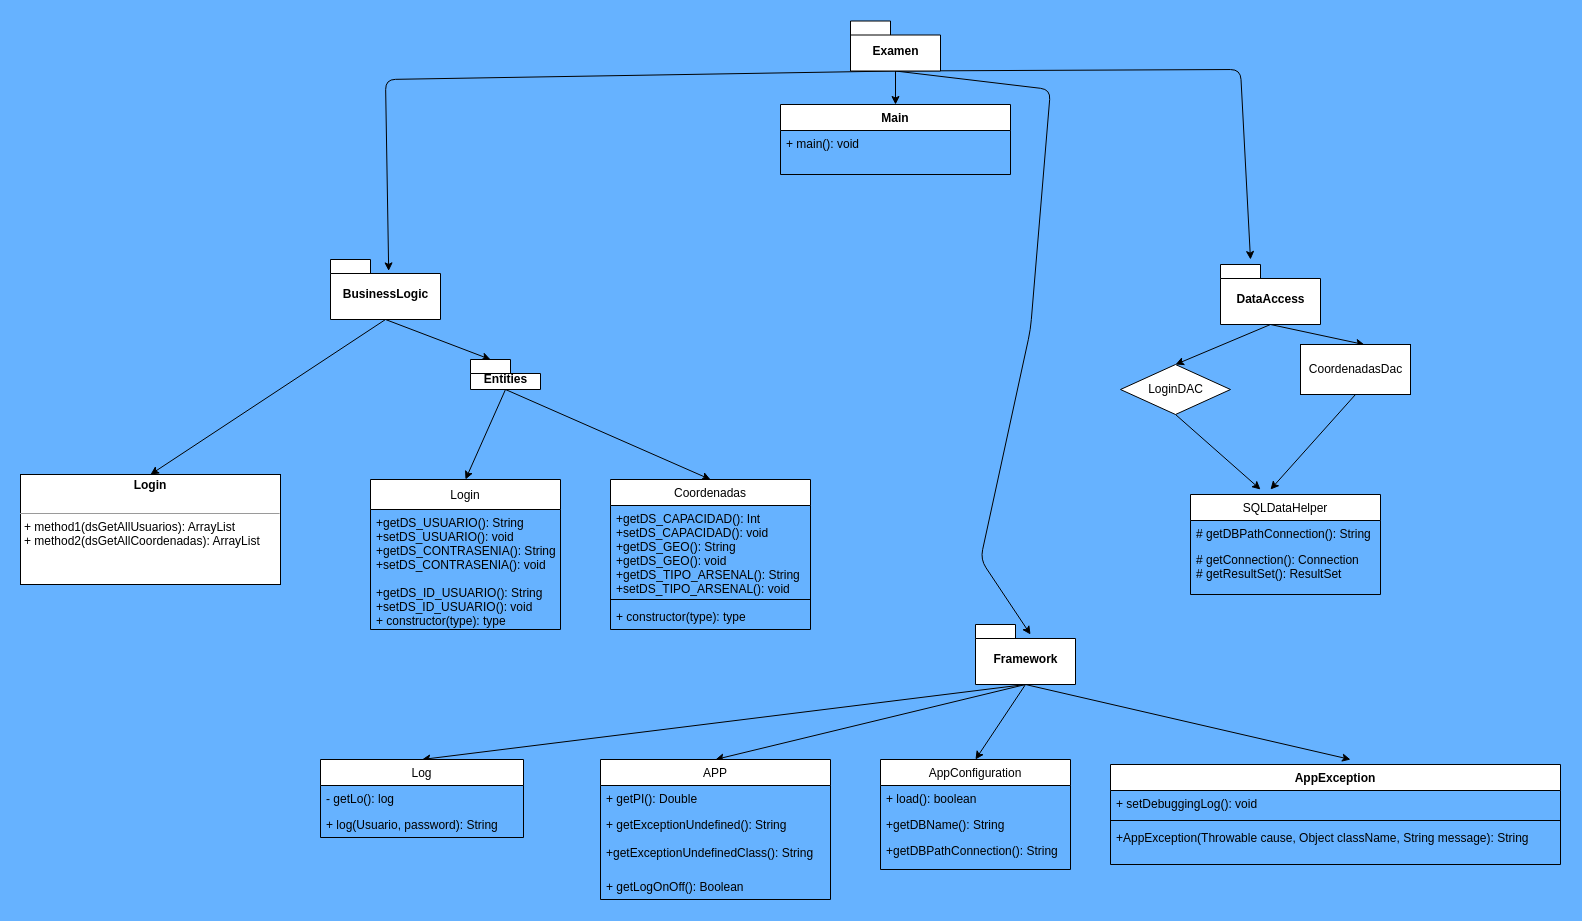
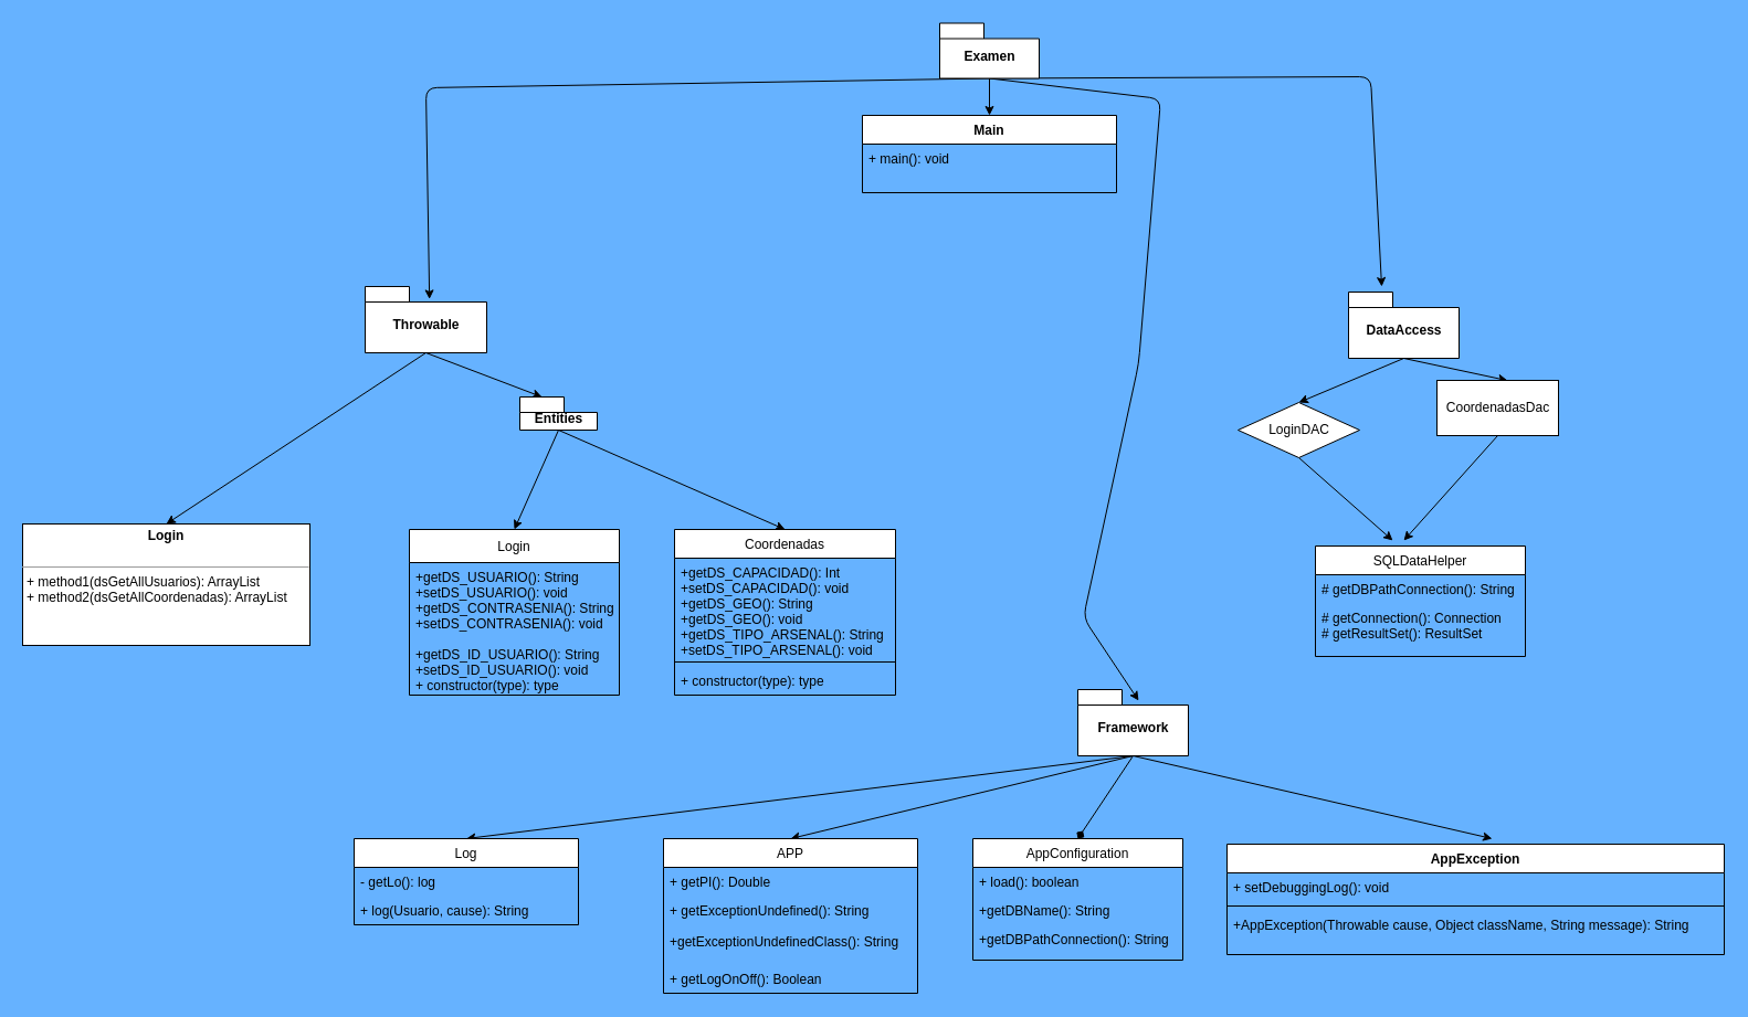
  <mxCell id="0" />
  <mxCell id="1" parent="0" />
  <mxCell id="2" style="edgeStyle=none;html=1;exitX=0.5;exitY=1;exitDx=0;exitDy=0;exitPerimeter=0;entryX=0.5;entryY=0;entryDx=0;entryDy=0;strokeColor=#000000;fontColor=#000000;" edge="1" parent="1" source="4" target="18"><mxGeometry relative="1" as="geometry" /></mxCell>
  <mxCell id="3" style="edgeStyle=none;html=1;exitX=0.5;exitY=1;exitDx=0;exitDy=0;exitPerimeter=0;entryX=0;entryY=0;entryDx=20;entryDy=0;entryPerimeter=0;strokeColor=#000000;fontColor=#000000;" edge="1" parent="1" source="4" target="7"><mxGeometry relative="1" as="geometry" /></mxCell>
- <mxCell id="4" value="BusinessLogic" style="shape=folder;fontStyle=1;spacingTop=10;tabWidth=40;tabHeight=14;tabPosition=left;html=1;" vertex="1" parent="1"><mxGeometry x="330" y="259" width="110" height="60" as="geometry" /></mxCell>
+ <mxCell id="4" value="Throwable" style="shape=folder;fontStyle=1;spacingTop=10;tabWidth=40;tabHeight=14;tabPosition=left;html=1;" vertex="1" parent="1"><mxGeometry x="330" y="259" width="110" height="60" as="geometry" /></mxCell>
  <mxCell id="5" style="edgeStyle=none;html=1;exitX=0.5;exitY=1;exitDx=0;exitDy=0;exitPerimeter=0;entryX=0.5;entryY=0;entryDx=0;entryDy=0;strokeColor=#000000;fontColor=#000000;" edge="1" parent="1" source="7" target="8"><mxGeometry relative="1" as="geometry" /></mxCell>
  <mxCell id="6" style="edgeStyle=none;html=1;exitX=0.5;exitY=1;exitDx=0;exitDy=0;exitPerimeter=0;entryX=0.5;entryY=0;entryDx=0;entryDy=0;strokeColor=#000000;fontColor=#000000;" edge="1" parent="1" source="7" target="11"><mxGeometry relative="1" as="geometry" /></mxCell>
  <mxCell id="7" value="Entities" style="shape=folder;fontStyle=1;spacingTop=10;tabWidth=40;tabHeight=14;tabPosition=left;html=1;" vertex="1" parent="1"><mxGeometry x="470" y="359" width="70" height="30" as="geometry" /></mxCell>
  <mxCell id="8" value="Login" style="swimlane;fontStyle=0;childLayout=stackLayout;horizontal=1;startSize=30;horizontalStack=0;resizeParent=1;resizeParentMax=0;resizeLast=0;collapsible=1;marginBottom=0;" vertex="1" parent="1"><mxGeometry x="370" y="479" width="190" height="150" as="geometry" /></mxCell>
  <mxCell id="9" value="+getDS_USUARIO(): String&#10;+setDS_USUARIO(): void&#10;+getDS_CONTRASENIA(): String&#10;+setDS_CONTRASENIA(): void" style="text;strokeColor=none;fillColor=none;align=left;verticalAlign=top;spacingLeft=4;spacingRight=4;overflow=hidden;rotatable=0;points=[[0,0.5],[1,0.5]];portConstraint=eastwest;fontColor=#000000;" vertex="1" parent="8"><mxGeometry y="30" width="190" height="70" as="geometry" /></mxCell>
  <mxCell id="10" value="+getDS_ID_USUARIO(): String&#10;+setDS_ID_USUARIO(): void&#10;+ constructor(type): type&#10;" style="text;strokeColor=none;fillColor=none;align=left;verticalAlign=top;spacingLeft=4;spacingRight=4;overflow=hidden;rotatable=0;points=[[0,0.5],[1,0.5]];portConstraint=eastwest;fontColor=#000000;" vertex="1" parent="8"><mxGeometry y="100" width="190" height="50" as="geometry" /></mxCell>
  <mxCell id="11" value="Coordenadas" style="swimlane;fontStyle=0;align=center;verticalAlign=top;childLayout=stackLayout;horizontal=1;startSize=26;horizontalStack=0;resizeParent=1;resizeParentMax=0;resizeLast=0;collapsible=1;marginBottom=0;" vertex="1" parent="1"><mxGeometry x="610" y="479" width="200" height="150" as="geometry" /></mxCell>
  <mxCell id="12" value="+getDS_CAPACIDAD(): Int&#10;+setDS_CAPACIDAD(): void&#10;+getDS_GEO(): String&#10;+getDS_GEO(): void&#10;+getDS_TIPO_ARSENAL(): String&#10;+setDS_TIPO_ARSENAL(): void &#10;" style="text;strokeColor=none;fillColor=none;align=left;verticalAlign=top;spacingLeft=4;spacingRight=4;overflow=hidden;rotatable=0;points=[[0,0.5],[1,0.5]];portConstraint=eastwest;fontColor=#000000;" vertex="1" parent="11"><mxGeometry y="26" width="200" height="90" as="geometry" /></mxCell>
  <mxCell id="13" value="" style="line;strokeWidth=1;fillColor=none;align=left;verticalAlign=middle;spacingTop=-1;spacingLeft=3;spacingRight=3;rotatable=0;labelPosition=right;points=[];portConstraint=eastwest;strokeColor=inherit;" vertex="1" parent="11"><mxGeometry y="116" width="200" height="8" as="geometry" /></mxCell>
  <mxCell id="14" value="+ constructor(type): type" style="text;strokeColor=none;fillColor=none;align=left;verticalAlign=top;spacingLeft=4;spacingRight=4;overflow=hidden;rotatable=0;points=[[0,0.5],[1,0.5]];portConstraint=eastwest;fontColor=#000000;" vertex="1" parent="11"><mxGeometry y="124" width="200" height="26" as="geometry" /></mxCell>
  <mxCell id="15" style="edgeStyle=none;html=1;exitX=0.5;exitY=1;exitDx=0;exitDy=0;exitPerimeter=0;entryX=0.5;entryY=0;entryDx=0;entryDy=0;strokeColor=#000000;fontColor=#000000;" edge="1" parent="1" source="17" target="22"><mxGeometry relative="1" as="geometry" /></mxCell>
  <mxCell id="16" style="edgeStyle=none;html=1;exitX=0.5;exitY=1;exitDx=0;exitDy=0;exitPerimeter=0;entryX=0.581;entryY=0.002;entryDx=0;entryDy=0;entryPerimeter=0;strokeColor=#000000;fontColor=#000000;" edge="1" parent="1" source="17" target="20"><mxGeometry relative="1" as="geometry" /></mxCell>
  <mxCell id="17" value="DataAccess" style="shape=folder;fontStyle=1;spacingTop=10;tabWidth=40;tabHeight=14;tabPosition=left;html=1;" vertex="1" parent="1"><mxGeometry x="1220" y="264" width="100" height="60" as="geometry" /></mxCell>
  <mxCell id="18" value="&lt;p style=&quot;margin:0px;margin-top:4px;text-align:center;&quot;&gt;&lt;b&gt;Login&lt;/b&gt;&lt;/p&gt;&lt;p style=&quot;margin:0px;margin-left:4px;&quot;&gt;&lt;br&gt;&lt;/p&gt;&lt;hr size=&quot;1&quot;&gt;&lt;p style=&quot;margin:0px;margin-left:4px;&quot;&gt;+ method1(dsGetAllUsuarios&lt;span style=&quot;background-color: initial;&quot;&gt;): ArrayList&lt;/span&gt;&lt;/p&gt;&lt;p style=&quot;margin:0px;margin-left:4px;&quot;&gt;+ method2(dsGetAllCoordenadas): ArrayList&lt;/p&gt;" style="verticalAlign=top;align=left;overflow=fill;fontSize=12;fontFamily=Helvetica;html=1;" vertex="1" parent="1"><mxGeometry x="20" y="474" width="260" height="110" as="geometry" /></mxCell>
  <mxCell id="19" style="edgeStyle=none;html=1;exitX=0.5;exitY=1;exitDx=0;exitDy=0;strokeColor=#000000;fontColor=#000000;" edge="1" parent="1" source="20"><mxGeometry relative="1" as="geometry"><mxPoint x="1270" y="489" as="targetPoint" /></mxGeometry></mxCell>
  <mxCell id="20" value="CoordenadasDac" style="html=1;" vertex="1" parent="1"><mxGeometry x="1300" y="344" width="110" height="50" as="geometry" /></mxCell>
  <mxCell id="21" style="edgeStyle=none;html=1;exitX=0.5;exitY=1;exitDx=0;exitDy=0;strokeColor=#000000;fontColor=#000000;" edge="1" parent="1" source="22"><mxGeometry relative="1" as="geometry"><mxPoint x="1260" y="489" as="targetPoint" /></mxGeometry></mxCell>
  <mxCell id="22" value="LoginDAC" style="rhombus;html=1;" vertex="1" parent="1"><mxGeometry x="1120" y="364" width="110" height="50" as="geometry" /></mxCell>
  <mxCell id="23" value="SQLDataHelper" style="swimlane;fontStyle=0;childLayout=stackLayout;horizontal=1;startSize=26;horizontalStack=0;resizeParent=1;resizeParentMax=0;resizeLast=0;collapsible=1;marginBottom=0;" vertex="1" parent="1"><mxGeometry x="1190" y="494" width="190" height="100" as="geometry" /></mxCell>
  <mxCell id="24" value="# getDBPathConnection(): String" style="text;strokeColor=none;fillColor=none;align=left;verticalAlign=top;spacingLeft=4;spacingRight=4;overflow=hidden;rotatable=0;points=[[0,0.5],[1,0.5]];portConstraint=eastwest;fontColor=#000000;" vertex="1" parent="23"><mxGeometry y="26" width="190" height="26" as="geometry" /></mxCell>
  <mxCell id="25" value="# getConnection(): Connection&#10;# getResultSet(): ResultSet" style="text;strokeColor=none;fillColor=none;align=left;verticalAlign=top;spacingLeft=4;spacingRight=4;overflow=hidden;rotatable=0;points=[[0,0.5],[1,0.5]];portConstraint=eastwest;fontColor=#000000;" vertex="1" parent="23"><mxGeometry y="52" width="190" height="48" as="geometry" /></mxCell>
  <mxCell id="26" style="edgeStyle=none;html=1;exitX=0.5;exitY=1;exitDx=0;exitDy=0;exitPerimeter=0;entryX=0.5;entryY=0;entryDx=0;entryDy=0;strokeColor=#000000;fontColor=#000000;" edge="1" parent="1" source="30" target="43"><mxGeometry relative="1" as="geometry" /></mxCell>
  <mxCell id="27" style="edgeStyle=none;html=1;exitX=0.5;exitY=1;exitDx=0;exitDy=0;exitPerimeter=0;entryX=0.5;entryY=0;entryDx=0;entryDy=0;strokeColor=#000000;fontColor=#000000;" edge="1" parent="1" source="30" target="31"><mxGeometry relative="1" as="geometry" /></mxCell>
- <mxCell id="28" style="edgeStyle=none;html=1;exitX=0.5;exitY=1;exitDx=0;exitDy=0;exitPerimeter=0;entryX=0.5;entryY=0;entryDx=0;entryDy=0;strokeColor=#000000;fontColor=#000000;" edge="1" parent="1" source="30" target="35"><mxGeometry relative="1" as="geometry" /></mxCell>
+ <mxCell id="28" style="edgeStyle=none;html=1;exitX=0.5;exitY=1;exitDx=0;exitDy=0;exitPerimeter=0;entryX=0.5;entryY=0;entryDx=0;entryDy=0;strokeColor=#000000;fontColor=#000000;endArrow=diamond;" edge="1" parent="1" source="30" target="35"><mxGeometry relative="1" as="geometry" /></mxCell>
  <mxCell id="29" style="edgeStyle=none;html=1;exitX=0.5;exitY=1;exitDx=0;exitDy=0;exitPerimeter=0;strokeColor=#000000;fontColor=#000000;" edge="1" parent="1" source="30"><mxGeometry relative="1" as="geometry"><mxPoint x="1350" y="759" as="targetPoint" /></mxGeometry></mxCell>
  <mxCell id="30" value="Framework" style="shape=folder;fontStyle=1;spacingTop=10;tabWidth=40;tabHeight=14;tabPosition=left;html=1;" vertex="1" parent="1"><mxGeometry x="975" y="624" width="100" height="60" as="geometry" /></mxCell>
  <mxCell id="31" value="APP" style="swimlane;fontStyle=0;childLayout=stackLayout;horizontal=1;startSize=26;horizontalStack=0;resizeParent=1;resizeParentMax=0;resizeLast=0;collapsible=1;marginBottom=0;" vertex="1" parent="1"><mxGeometry x="600" y="759" width="230" height="140" as="geometry"><mxRectangle x="75" y="380" width="60" height="30" as="alternateBounds" /></mxGeometry></mxCell>
  <mxCell id="32" value="+ getPI(): Double &#10;&#10;" style="text;strokeColor=none;fillColor=none;align=left;verticalAlign=top;spacingLeft=4;spacingRight=4;overflow=hidden;rotatable=0;points=[[0,0.5],[1,0.5]];portConstraint=eastwest;fontColor=#000000;" vertex="1" parent="31"><mxGeometry y="26" width="230" height="26" as="geometry" /></mxCell>
  <mxCell id="33" value="+ getExceptionUndefined(): String&#10;&#10;+getExceptionUndefinedClass(): String" style="text;strokeColor=none;fillColor=none;align=left;verticalAlign=top;spacingLeft=4;spacingRight=4;overflow=hidden;rotatable=0;points=[[0,0.5],[1,0.5]];portConstraint=eastwest;fontColor=#000000;" vertex="1" parent="31"><mxGeometry y="52" width="230" height="62" as="geometry" /></mxCell>
  <mxCell id="34" value="+ getLogOnOff(): Boolean&#10;&#10;" style="text;strokeColor=none;fillColor=none;align=left;verticalAlign=top;spacingLeft=4;spacingRight=4;overflow=hidden;rotatable=0;points=[[0,0.5],[1,0.5]];portConstraint=eastwest;fontColor=#000000;" vertex="1" parent="31"><mxGeometry y="114" width="230" height="26" as="geometry" /></mxCell>
  <mxCell id="35" value="AppConfiguration" style="swimlane;fontStyle=0;childLayout=stackLayout;horizontal=1;startSize=26;horizontalStack=0;resizeParent=1;resizeParentMax=0;resizeLast=0;collapsible=1;marginBottom=0;" vertex="1" parent="1"><mxGeometry x="880" y="759" width="190" height="110" as="geometry" /></mxCell>
  <mxCell id="36" value="+ load(): boolean" style="text;strokeColor=none;fillColor=none;align=left;verticalAlign=top;spacingLeft=4;spacingRight=4;overflow=hidden;rotatable=0;points=[[0,0.5],[1,0.5]];portConstraint=eastwest;fontColor=#000000;" vertex="1" parent="35"><mxGeometry y="26" width="190" height="26" as="geometry" /></mxCell>
  <mxCell id="37" value="+getDBName(): String" style="text;strokeColor=none;fillColor=none;align=left;verticalAlign=top;spacingLeft=4;spacingRight=4;overflow=hidden;rotatable=0;points=[[0,0.5],[1,0.5]];portConstraint=eastwest;fontColor=#000000;" vertex="1" parent="35"><mxGeometry y="52" width="190" height="26" as="geometry" /></mxCell>
  <mxCell id="38" value="+getDBPathConnection(): String" style="text;strokeColor=none;fillColor=none;align=left;verticalAlign=top;spacingLeft=4;spacingRight=4;overflow=hidden;rotatable=0;points=[[0,0.5],[1,0.5]];portConstraint=eastwest;fontColor=#000000;" vertex="1" parent="35"><mxGeometry y="78" width="190" height="32" as="geometry" /></mxCell>
  <mxCell id="39" value="AppException" style="swimlane;fontStyle=1;align=center;verticalAlign=top;childLayout=stackLayout;horizontal=1;startSize=26;horizontalStack=0;resizeParent=1;resizeParentMax=0;resizeLast=0;collapsible=1;marginBottom=0;" vertex="1" parent="1"><mxGeometry x="1110" y="764" width="450" height="100" as="geometry" /></mxCell>
  <mxCell id="40" value="+ setDebuggingLog(): void" style="text;strokeColor=none;fillColor=none;align=left;verticalAlign=top;spacingLeft=4;spacingRight=4;overflow=hidden;rotatable=0;points=[[0,0.5],[1,0.5]];portConstraint=eastwest;fontColor=#000000;" vertex="1" parent="39"><mxGeometry y="26" width="450" height="26" as="geometry" /></mxCell>
  <mxCell id="41" value="" style="line;strokeWidth=1;fillColor=none;align=left;verticalAlign=middle;spacingTop=-1;spacingLeft=3;spacingRight=3;rotatable=0;labelPosition=right;points=[];portConstraint=eastwest;strokeColor=inherit;" vertex="1" parent="39"><mxGeometry y="52" width="450" height="8" as="geometry" /></mxCell>
  <mxCell id="42" value="+AppException(Throwable cause, Object className, String message): String" style="text;strokeColor=none;fillColor=none;align=left;verticalAlign=top;spacingLeft=4;spacingRight=4;overflow=hidden;rotatable=0;points=[[0,0.5],[1,0.5]];portConstraint=eastwest;fontColor=#000000;" vertex="1" parent="39"><mxGeometry y="60" width="450" height="40" as="geometry" /></mxCell>
  <mxCell id="43" value="Log" style="swimlane;fontStyle=0;childLayout=stackLayout;horizontal=1;startSize=26;horizontalStack=0;resizeParent=1;resizeParentMax=0;resizeLast=0;collapsible=1;marginBottom=0;" vertex="1" parent="1"><mxGeometry x="320" y="759" width="203" height="78" as="geometry" /></mxCell>
  <mxCell id="44" value="- getLo(): log" style="text;strokeColor=none;fillColor=none;align=left;verticalAlign=top;spacingLeft=4;spacingRight=4;overflow=hidden;rotatable=0;points=[[0,0.5],[1,0.5]];portConstraint=eastwest;fontColor=#000000;" vertex="1" parent="43"><mxGeometry y="26" width="203" height="26" as="geometry" /></mxCell>
- <mxCell id="45" value="+ log(Usuario, password): String" style="text;strokeColor=none;fillColor=none;align=left;verticalAlign=top;spacingLeft=4;spacingRight=4;overflow=hidden;rotatable=0;points=[[0,0.5],[1,0.5]];portConstraint=eastwest;fontColor=#000000;" vertex="1" parent="43"><mxGeometry y="52" width="203" height="26" as="geometry" /></mxCell>
+ <mxCell id="45" value="+ log(Usuario, cause): String" style="text;strokeColor=none;fillColor=none;align=left;verticalAlign=top;spacingLeft=4;spacingRight=4;overflow=hidden;rotatable=0;points=[[0,0.5],[1,0.5]];portConstraint=eastwest;fontColor=#000000;" vertex="1" parent="43"><mxGeometry y="52" width="203" height="26" as="geometry" /></mxCell>
  <mxCell id="46" value="Main" style="swimlane;fontStyle=1;align=center;verticalAlign=top;childLayout=stackLayout;horizontal=1;startSize=26;horizontalStack=0;resizeParent=1;resizeParentMax=0;resizeLast=0;collapsible=1;marginBottom=0;" vertex="1" parent="1"><mxGeometry x="780" y="104" width="230" height="70" as="geometry" /></mxCell>
  <mxCell id="47" value="+ main(): void&#10;&#10;&#10;" style="text;strokeColor=none;fillColor=none;align=left;verticalAlign=top;spacingLeft=4;spacingRight=4;overflow=hidden;rotatable=0;points=[[0,0.5],[1,0.5]];portConstraint=eastwest;fontColor=#000000;" vertex="1" parent="46"><mxGeometry y="26" width="230" height="44" as="geometry" /></mxCell>
  <mxCell id="48" style="edgeStyle=none;html=1;exitX=0.5;exitY=1;exitDx=0;exitDy=0;exitPerimeter=0;entryX=0.529;entryY=0.19;entryDx=0;entryDy=0;entryPerimeter=0;strokeColor=#000000;fontColor=#000000;" edge="1" parent="1" source="51" target="4"><mxGeometry relative="1" as="geometry"><Array as="points"><mxPoint x="385" y="79" /></Array></mxGeometry></mxCell>
  <mxCell id="49" style="edgeStyle=none;html=1;exitX=0.5;exitY=1;exitDx=0;exitDy=0;exitPerimeter=0;strokeColor=#000000;fontColor=#000000;" edge="1" parent="1" source="51"><mxGeometry relative="1" as="geometry"><mxPoint x="1250" y="259" as="targetPoint" /><Array as="points"><mxPoint x="1240" y="69" /></Array></mxGeometry></mxCell>
  <mxCell id="50" style="edgeStyle=none;html=1;exitX=0.5;exitY=1;exitDx=0;exitDy=0;exitPerimeter=0;entryX=0.55;entryY=0.167;entryDx=0;entryDy=0;entryPerimeter=0;strokeColor=#000000;fontColor=#000000;" edge="1" parent="1" source="51" target="30"><mxGeometry relative="1" as="geometry"><Array as="points"><mxPoint x="1050" y="89" /><mxPoint x="1030" y="329" /><mxPoint x="980" y="559" /></Array></mxGeometry></mxCell>
  <mxCell id="51" value="Examen" style="shape=folder;fontStyle=1;spacingTop=10;tabWidth=40;tabHeight=14;tabPosition=left;html=1;" vertex="1" parent="1"><mxGeometry x="850" y="20.5" width="90" height="50" as="geometry" /></mxCell>
  <mxCell id="52" value="" style="endArrow=classic;html=1;exitX=0.5;exitY=1;exitDx=0;exitDy=0;exitPerimeter=0;entryX=0.5;entryY=0;entryDx=0;entryDy=0;" edge="1" parent="1" source="51" target="46"><mxGeometry width="50" height="50" relative="1" as="geometry"><mxPoint x="1200" y="90.5" as="sourcePoint" /><mxPoint x="1250" y="40.5" as="targetPoint" /></mxGeometry></mxCell>
